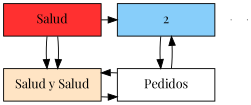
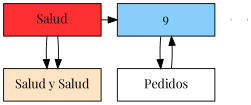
  digraph {
    fontname="Playfair Display"
    node [fontname="Playfair Display" shape=box]
    edge [fontname="Playfair Display"]
    n1 [fillcolor=firebrick1 group=1 label=Salud style=filled width=1.5]
-   n2 [fillcolor=lightskyblue group=2 label=2 style=filled width=1.5]
+   n2 [fillcolor=lightskyblue group=2 label=9 style=filled width=1.5]
    n3 [fillcolor=bisque1 group=1 label="Salud y Salud" style=filled width=1.5]
    n4 [group=2 label=Pedidos width=1.5]
    e0 [shape=point width=0]
    e1 [shape=point width=0]
    subgraph sub_1 {
      rank=same
      n1
      n2
    }
    subgraph sub_2 {
      rank=same
      n3
      n4
    }
    n1 -> n2
    n1 -> n3
    n1 -> n3
    n2 -> n4
-   n3 -> n4
    n4 -> n2
-   n4 -> n3
  }
